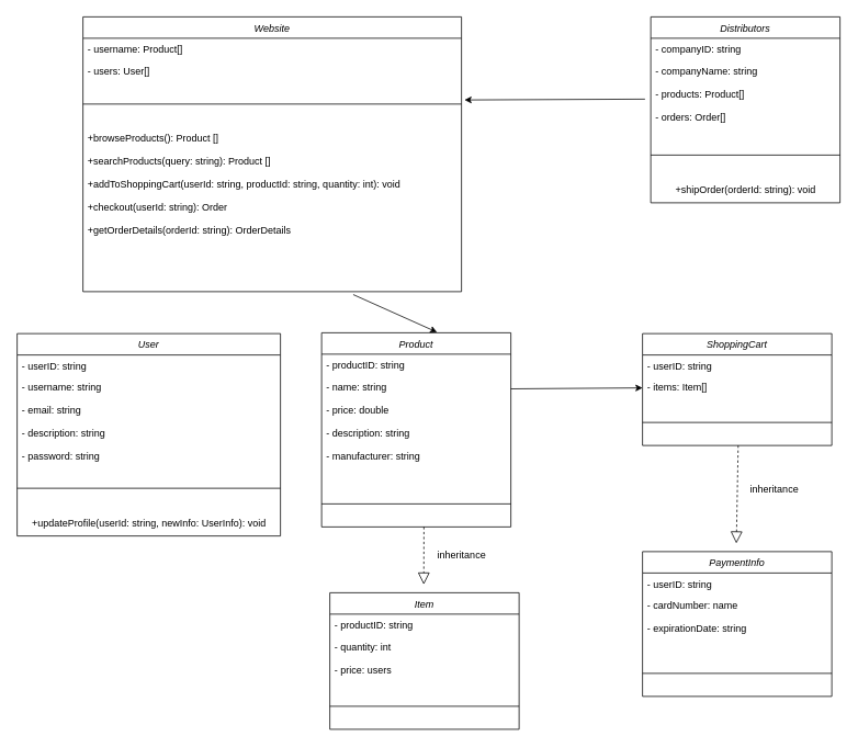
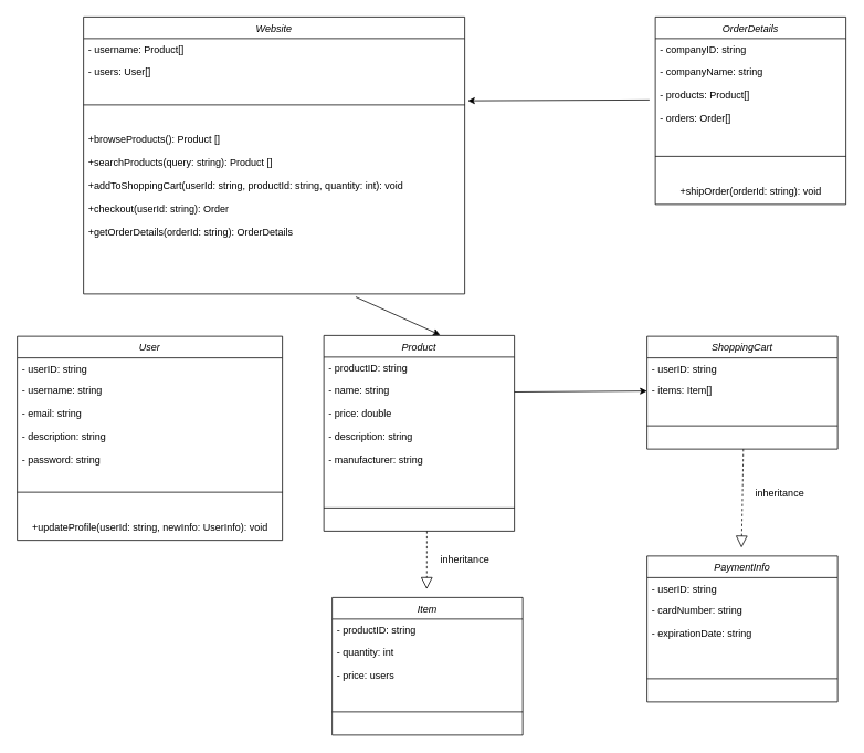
  <mxCell id="0" />
  <mxCell id="1" parent="0" />
  <mxCell id="2" value="Website" style="swimlane;fontStyle=2;align=center;verticalAlign=top;childLayout=stackLayout;horizontal=1;startSize=26;horizontalStack=0;resizeParent=1;resizeLast=0;collapsible=1;marginBottom=0;rounded=0;shadow=0;strokeWidth=1;" vertex="1" parent="1"><mxGeometry x="100" y="20" width="460" height="334" as="geometry"><mxRectangle x="230" y="140" width="160" height="26" as="alternateBounds" /></mxGeometry></mxCell>
  <mxCell id="3" value="- username: Product[]" style="text;align=left;verticalAlign=top;spacingLeft=4;spacingRight=4;overflow=hidden;rotatable=0;points=[[0,0.5],[1,0.5]];portConstraint=eastwest;" vertex="1" parent="2"><mxGeometry y="26" width="460" height="26" as="geometry" /></mxCell>
  <mxCell id="4" value="- users: User[] " style="text;align=left;verticalAlign=top;spacingLeft=4;spacingRight=4;overflow=hidden;rotatable=0;points=[[0,0.5],[1,0.5]];portConstraint=eastwest;rounded=0;shadow=0;html=0;" vertex="1" parent="2"><mxGeometry y="52" width="460" height="26" as="geometry" /></mxCell>
  <mxCell id="5" value="" style="line;html=1;strokeWidth=1;align=left;verticalAlign=middle;spacingTop=-1;spacingLeft=3;spacingRight=3;rotatable=0;labelPosition=right;points=[];portConstraint=eastwest;" vertex="1" parent="2"><mxGeometry y="78" width="460" height="56" as="geometry" /></mxCell>
  <mxCell id="6" value="+browseProducts(): Product []&#10;&#10; +searchProducts(query: string): Product []&#10;&#10; +addToShoppingCart(userId: string, productId: string, quantity: int): void&#10;&#10;+checkout(userId: string): Order&#10;&#10;+getOrderDetails(orderId: string): OrderDetails&#10;&#10;" style="text;align=left;verticalAlign=top;spacingLeft=4;spacingRight=4;overflow=hidden;rotatable=0;points=[[0,0.5],[1,0.5]];portConstraint=eastwest;" parent="2" vertex="1"><mxGeometry y="134" width="460" height="200" as="geometry" /></mxCell>
- <mxCell id="7" value="Distributors" style="swimlane;fontStyle=2;align=center;verticalAlign=top;childLayout=stackLayout;horizontal=1;startSize=26;horizontalStack=0;resizeParent=1;resizeLast=0;collapsible=1;marginBottom=0;rounded=0;shadow=0;strokeWidth=1;" vertex="1" parent="1"><mxGeometry x="790" y="20" width="230" height="226" as="geometry"><mxRectangle x="230" y="140" width="160" height="26" as="alternateBounds" /></mxGeometry></mxCell>
+ <mxCell id="7" value="OrderDetails" style="swimlane;fontStyle=2;align=center;verticalAlign=top;childLayout=stackLayout;horizontal=1;startSize=26;horizontalStack=0;resizeParent=1;resizeLast=0;collapsible=1;marginBottom=0;rounded=0;shadow=0;strokeWidth=1;" vertex="1" parent="1"><mxGeometry x="790" y="20" width="230" height="226" as="geometry"><mxRectangle x="230" y="140" width="160" height="26" as="alternateBounds" /></mxGeometry></mxCell>
  <mxCell id="8" value="- companyID: string" style="text;align=left;verticalAlign=top;spacingLeft=4;spacingRight=4;overflow=hidden;rotatable=0;points=[[0,0.5],[1,0.5]];portConstraint=eastwest;" vertex="1" parent="7"><mxGeometry y="26" width="230" height="26" as="geometry" /></mxCell>
  <mxCell id="9" value="- companyName: string&#10;&#10;- products: Product[]&#10;&#10; - orders: Order[] " style="text;align=left;verticalAlign=top;spacingLeft=4;spacingRight=4;overflow=hidden;rotatable=0;points=[[0,0.5],[1,0.5]];portConstraint=eastwest;rounded=0;shadow=0;html=0;" vertex="1" parent="7"><mxGeometry y="52" width="230" height="88" as="geometry" /></mxCell>
  <mxCell id="10" value="" style="line;html=1;strokeWidth=1;align=left;verticalAlign=middle;spacingTop=-1;spacingLeft=3;spacingRight=3;rotatable=0;labelPosition=right;points=[];portConstraint=eastwest;" vertex="1" parent="7"><mxGeometry y="140" width="230" height="56" as="geometry" /></mxCell>
  <mxCell id="11" value="+shipOrder(orderId: string): void" style="text;html=1;align=center;verticalAlign=middle;resizable=0;points=[];autosize=1;strokeColor=none;fillColor=none;" vertex="1" parent="7"><mxGeometry y="196" width="230" height="30" as="geometry" /></mxCell>
  <mxCell id="12" value="Product" style="swimlane;fontStyle=2;align=center;verticalAlign=top;childLayout=stackLayout;horizontal=1;startSize=26;horizontalStack=0;resizeParent=1;resizeLast=0;collapsible=1;marginBottom=0;rounded=0;shadow=0;strokeWidth=1;" vertex="1" parent="1"><mxGeometry x="390" y="404" width="230" height="236" as="geometry"><mxRectangle x="230" y="140" width="160" height="26" as="alternateBounds" /></mxGeometry></mxCell>
  <mxCell id="13" value="- productID: string" style="text;align=left;verticalAlign=top;spacingLeft=4;spacingRight=4;overflow=hidden;rotatable=0;points=[[0,0.5],[1,0.5]];portConstraint=eastwest;" vertex="1" parent="12"><mxGeometry y="26" width="230" height="26" as="geometry" /></mxCell>
  <mxCell id="14" value="- name: string&#10;&#10;- price: double&#10;&#10;- description: string&#10;&#10;- manufacturer: string" style="text;align=left;verticalAlign=top;spacingLeft=4;spacingRight=4;overflow=hidden;rotatable=0;points=[[0,0.5],[1,0.5]];portConstraint=eastwest;rounded=0;shadow=0;html=0;" vertex="1" parent="12"><mxGeometry y="52" width="230" height="128" as="geometry" /></mxCell>
  <mxCell id="15" value="" style="line;html=1;strokeWidth=1;align=left;verticalAlign=middle;spacingTop=-1;spacingLeft=3;spacingRight=3;rotatable=0;labelPosition=right;points=[];portConstraint=eastwest;" vertex="1" parent="12"><mxGeometry y="180" width="230" height="56" as="geometry" /></mxCell>
  <mxCell id="16" value="" style="endArrow=classic;html=1;rounded=0;entryX=0.61;entryY=-0.003;entryDx=0;entryDy=0;exitX=0.714;exitY=1.018;exitDx=0;exitDy=0;exitPerimeter=0;entryPerimeter=0;" edge="1" parent="1" source="6" target="12"><mxGeometry width="50" height="50" relative="1" as="geometry"><mxPoint x="780" y="650" as="sourcePoint" /><mxPoint x="830" y="600" as="targetPoint" /></mxGeometry></mxCell>
  <mxCell id="17" value="User" style="swimlane;fontStyle=2;align=center;verticalAlign=top;childLayout=stackLayout;horizontal=1;startSize=26;horizontalStack=0;resizeParent=1;resizeLast=0;collapsible=1;marginBottom=0;rounded=0;shadow=0;strokeWidth=1;" vertex="1" parent="1"><mxGeometry x="20" y="405" width="320" height="246" as="geometry"><mxRectangle x="230" y="140" width="160" height="26" as="alternateBounds" /></mxGeometry></mxCell>
  <mxCell id="18" value="- userID: string" style="text;align=left;verticalAlign=top;spacingLeft=4;spacingRight=4;overflow=hidden;rotatable=0;points=[[0,0.5],[1,0.5]];portConstraint=eastwest;" vertex="1" parent="17"><mxGeometry y="26" width="320" height="26" as="geometry" /></mxCell>
  <mxCell id="19" value="- username: string&#10;&#10;- email: string &#10;&#10;- description: string&#10;&#10;- password: string" style="text;align=left;verticalAlign=top;spacingLeft=4;spacingRight=4;overflow=hidden;rotatable=0;points=[[0,0.5],[1,0.5]];portConstraint=eastwest;rounded=0;shadow=0;html=0;" vertex="1" parent="17"><mxGeometry y="52" width="320" height="108" as="geometry" /></mxCell>
  <mxCell id="20" value="" style="line;html=1;strokeWidth=1;align=left;verticalAlign=middle;spacingTop=-1;spacingLeft=3;spacingRight=3;rotatable=0;labelPosition=right;points=[];portConstraint=eastwest;" vertex="1" parent="17"><mxGeometry y="160" width="320" height="56" as="geometry" /></mxCell>
  <mxCell id="21" value="+updateProfile(userId: string, newInfo: UserInfo): void" style="text;html=1;align=center;verticalAlign=middle;resizable=0;points=[];autosize=1;strokeColor=none;fillColor=none;" vertex="1" parent="17"><mxGeometry y="216" width="320" height="30" as="geometry" /></mxCell>
  <mxCell id="22" value="ShoppingCart" style="swimlane;fontStyle=2;align=center;verticalAlign=top;childLayout=stackLayout;horizontal=1;startSize=26;horizontalStack=0;resizeParent=1;resizeLast=0;collapsible=1;marginBottom=0;rounded=0;shadow=0;strokeWidth=1;" vertex="1" parent="1"><mxGeometry x="780" y="405" width="230" height="136" as="geometry"><mxRectangle x="230" y="140" width="160" height="26" as="alternateBounds" /></mxGeometry></mxCell>
  <mxCell id="23" value="- userID: string" style="text;align=left;verticalAlign=top;spacingLeft=4;spacingRight=4;overflow=hidden;rotatable=0;points=[[0,0.5],[1,0.5]];portConstraint=eastwest;" vertex="1" parent="22"><mxGeometry y="26" width="230" height="26" as="geometry" /></mxCell>
  <mxCell id="24" value="- items: Item[] " style="text;align=left;verticalAlign=top;spacingLeft=4;spacingRight=4;overflow=hidden;rotatable=0;points=[[0,0.5],[1,0.5]];portConstraint=eastwest;rounded=0;shadow=0;html=0;" vertex="1" parent="22"><mxGeometry y="52" width="230" height="28" as="geometry" /></mxCell>
  <mxCell id="25" value="" style="line;html=1;strokeWidth=1;align=left;verticalAlign=middle;spacingTop=-1;spacingLeft=3;spacingRight=3;rotatable=0;labelPosition=right;points=[];portConstraint=eastwest;" vertex="1" parent="22"><mxGeometry y="80" width="230" height="56" as="geometry" /></mxCell>
  <mxCell id="26" value="" style="endArrow=classic;html=1;rounded=0;entryX=0.785;entryY=1.115;entryDx=0;entryDy=0;entryPerimeter=0;" edge="1" parent="1"><mxGeometry width="50" height="50" relative="1" as="geometry"><mxPoint x="783" y="120" as="sourcePoint" /><mxPoint x="563.66" y="120.99" as="targetPoint" /></mxGeometry></mxCell>
  <mxCell id="27" value="PaymentInfo" style="swimlane;fontStyle=2;align=center;verticalAlign=top;childLayout=stackLayout;horizontal=1;startSize=26;horizontalStack=0;resizeParent=1;resizeLast=0;collapsible=1;marginBottom=0;rounded=0;shadow=0;strokeWidth=1;" vertex="1" parent="1"><mxGeometry x="780" y="670" width="230" height="176" as="geometry"><mxRectangle x="230" y="140" width="160" height="26" as="alternateBounds" /></mxGeometry></mxCell>
  <mxCell id="28" value="- userID: string " style="text;align=left;verticalAlign=top;spacingLeft=4;spacingRight=4;overflow=hidden;rotatable=0;points=[[0,0.5],[1,0.5]];portConstraint=eastwest;" vertex="1" parent="27"><mxGeometry y="26" width="230" height="26" as="geometry" /></mxCell>
- <mxCell id="29" value="- cardNumber: name&#10;&#10;- expirationDate: string" style="text;align=left;verticalAlign=top;spacingLeft=4;spacingRight=4;overflow=hidden;rotatable=0;points=[[0,0.5],[1,0.5]];portConstraint=eastwest;rounded=0;shadow=0;html=0;" vertex="1" parent="27"><mxGeometry y="52" width="230" height="68" as="geometry" /></mxCell>
+ <mxCell id="29" value="- cardNumber: string&#10;&#10;- expirationDate: string" style="text;align=left;verticalAlign=top;spacingLeft=4;spacingRight=4;overflow=hidden;rotatable=0;points=[[0,0.5],[1,0.5]];portConstraint=eastwest;rounded=0;shadow=0;html=0;" vertex="1" parent="27"><mxGeometry y="52" width="230" height="68" as="geometry" /></mxCell>
  <mxCell id="30" value="" style="line;html=1;strokeWidth=1;align=left;verticalAlign=middle;spacingTop=-1;spacingLeft=3;spacingRight=3;rotatable=0;labelPosition=right;points=[];portConstraint=eastwest;" vertex="1" parent="27"><mxGeometry y="120" width="230" height="56" as="geometry" /></mxCell>
  <mxCell id="31" value="" style="endArrow=block;dashed=1;endFill=0;endSize=12;html=1;rounded=0;" edge="1" parent="1"><mxGeometry width="160" relative="1" as="geometry"><mxPoint x="896.25" y="541" as="sourcePoint" /><mxPoint x="894" y="660" as="targetPoint" /></mxGeometry></mxCell>
  <mxCell id="32" value="inheritance" style="text;html=1;align=center;verticalAlign=middle;resizable=0;points=[];autosize=1;strokeColor=none;fillColor=none;" vertex="1" parent="1"><mxGeometry x="900" y="580" width="80" height="30" as="geometry" /></mxCell>
  <mxCell id="33" value="Item" style="swimlane;fontStyle=2;align=center;verticalAlign=top;childLayout=stackLayout;horizontal=1;startSize=26;horizontalStack=0;resizeParent=1;resizeLast=0;collapsible=1;marginBottom=0;rounded=0;shadow=0;strokeWidth=1;" vertex="1" parent="1"><mxGeometry x="400" y="720" width="230" height="166" as="geometry"><mxRectangle x="230" y="140" width="160" height="26" as="alternateBounds" /></mxGeometry></mxCell>
  <mxCell id="34" value="- productID: string" style="text;align=left;verticalAlign=top;spacingLeft=4;spacingRight=4;overflow=hidden;rotatable=0;points=[[0,0.5],[1,0.5]];portConstraint=eastwest;" vertex="1" parent="33"><mxGeometry y="26" width="230" height="26" as="geometry" /></mxCell>
  <mxCell id="35" value="- quantity: int&#10;&#10;- price: users" style="text;align=left;verticalAlign=top;spacingLeft=4;spacingRight=4;overflow=hidden;rotatable=0;points=[[0,0.5],[1,0.5]];portConstraint=eastwest;rounded=0;shadow=0;html=0;" vertex="1" parent="33"><mxGeometry y="52" width="230" height="58" as="geometry" /></mxCell>
  <mxCell id="36" value="" style="line;html=1;strokeWidth=1;align=left;verticalAlign=middle;spacingTop=-1;spacingLeft=3;spacingRight=3;rotatable=0;labelPosition=right;points=[];portConstraint=eastwest;" vertex="1" parent="33"><mxGeometry y="110" width="230" height="56" as="geometry" /></mxCell>
  <mxCell id="37" value="" style="endArrow=block;dashed=1;endFill=0;endSize=12;html=1;rounded=0;" edge="1" parent="1"><mxGeometry width="160" relative="1" as="geometry"><mxPoint x="514.34" y="640" as="sourcePoint" /><mxPoint x="514.34" y="710" as="targetPoint" /><Array as="points"><mxPoint x="514.17" y="710" /></Array></mxGeometry></mxCell>
  <mxCell id="38" value="inheritance" style="text;html=1;align=center;verticalAlign=middle;resizable=0;points=[];autosize=1;strokeColor=none;fillColor=none;" vertex="1" parent="1"><mxGeometry x="520" y="660" width="80" height="30" as="geometry" /></mxCell>
  <mxCell id="39" value="" style="endArrow=classic;html=1;rounded=0;entryX=0;entryY=0.5;entryDx=0;entryDy=0;" edge="1" parent="1" target="24"><mxGeometry width="50" height="50" relative="1" as="geometry"><mxPoint x="620" y="472.17" as="sourcePoint" /><mxPoint x="730" y="472.79" as="targetPoint" /></mxGeometry></mxCell>
